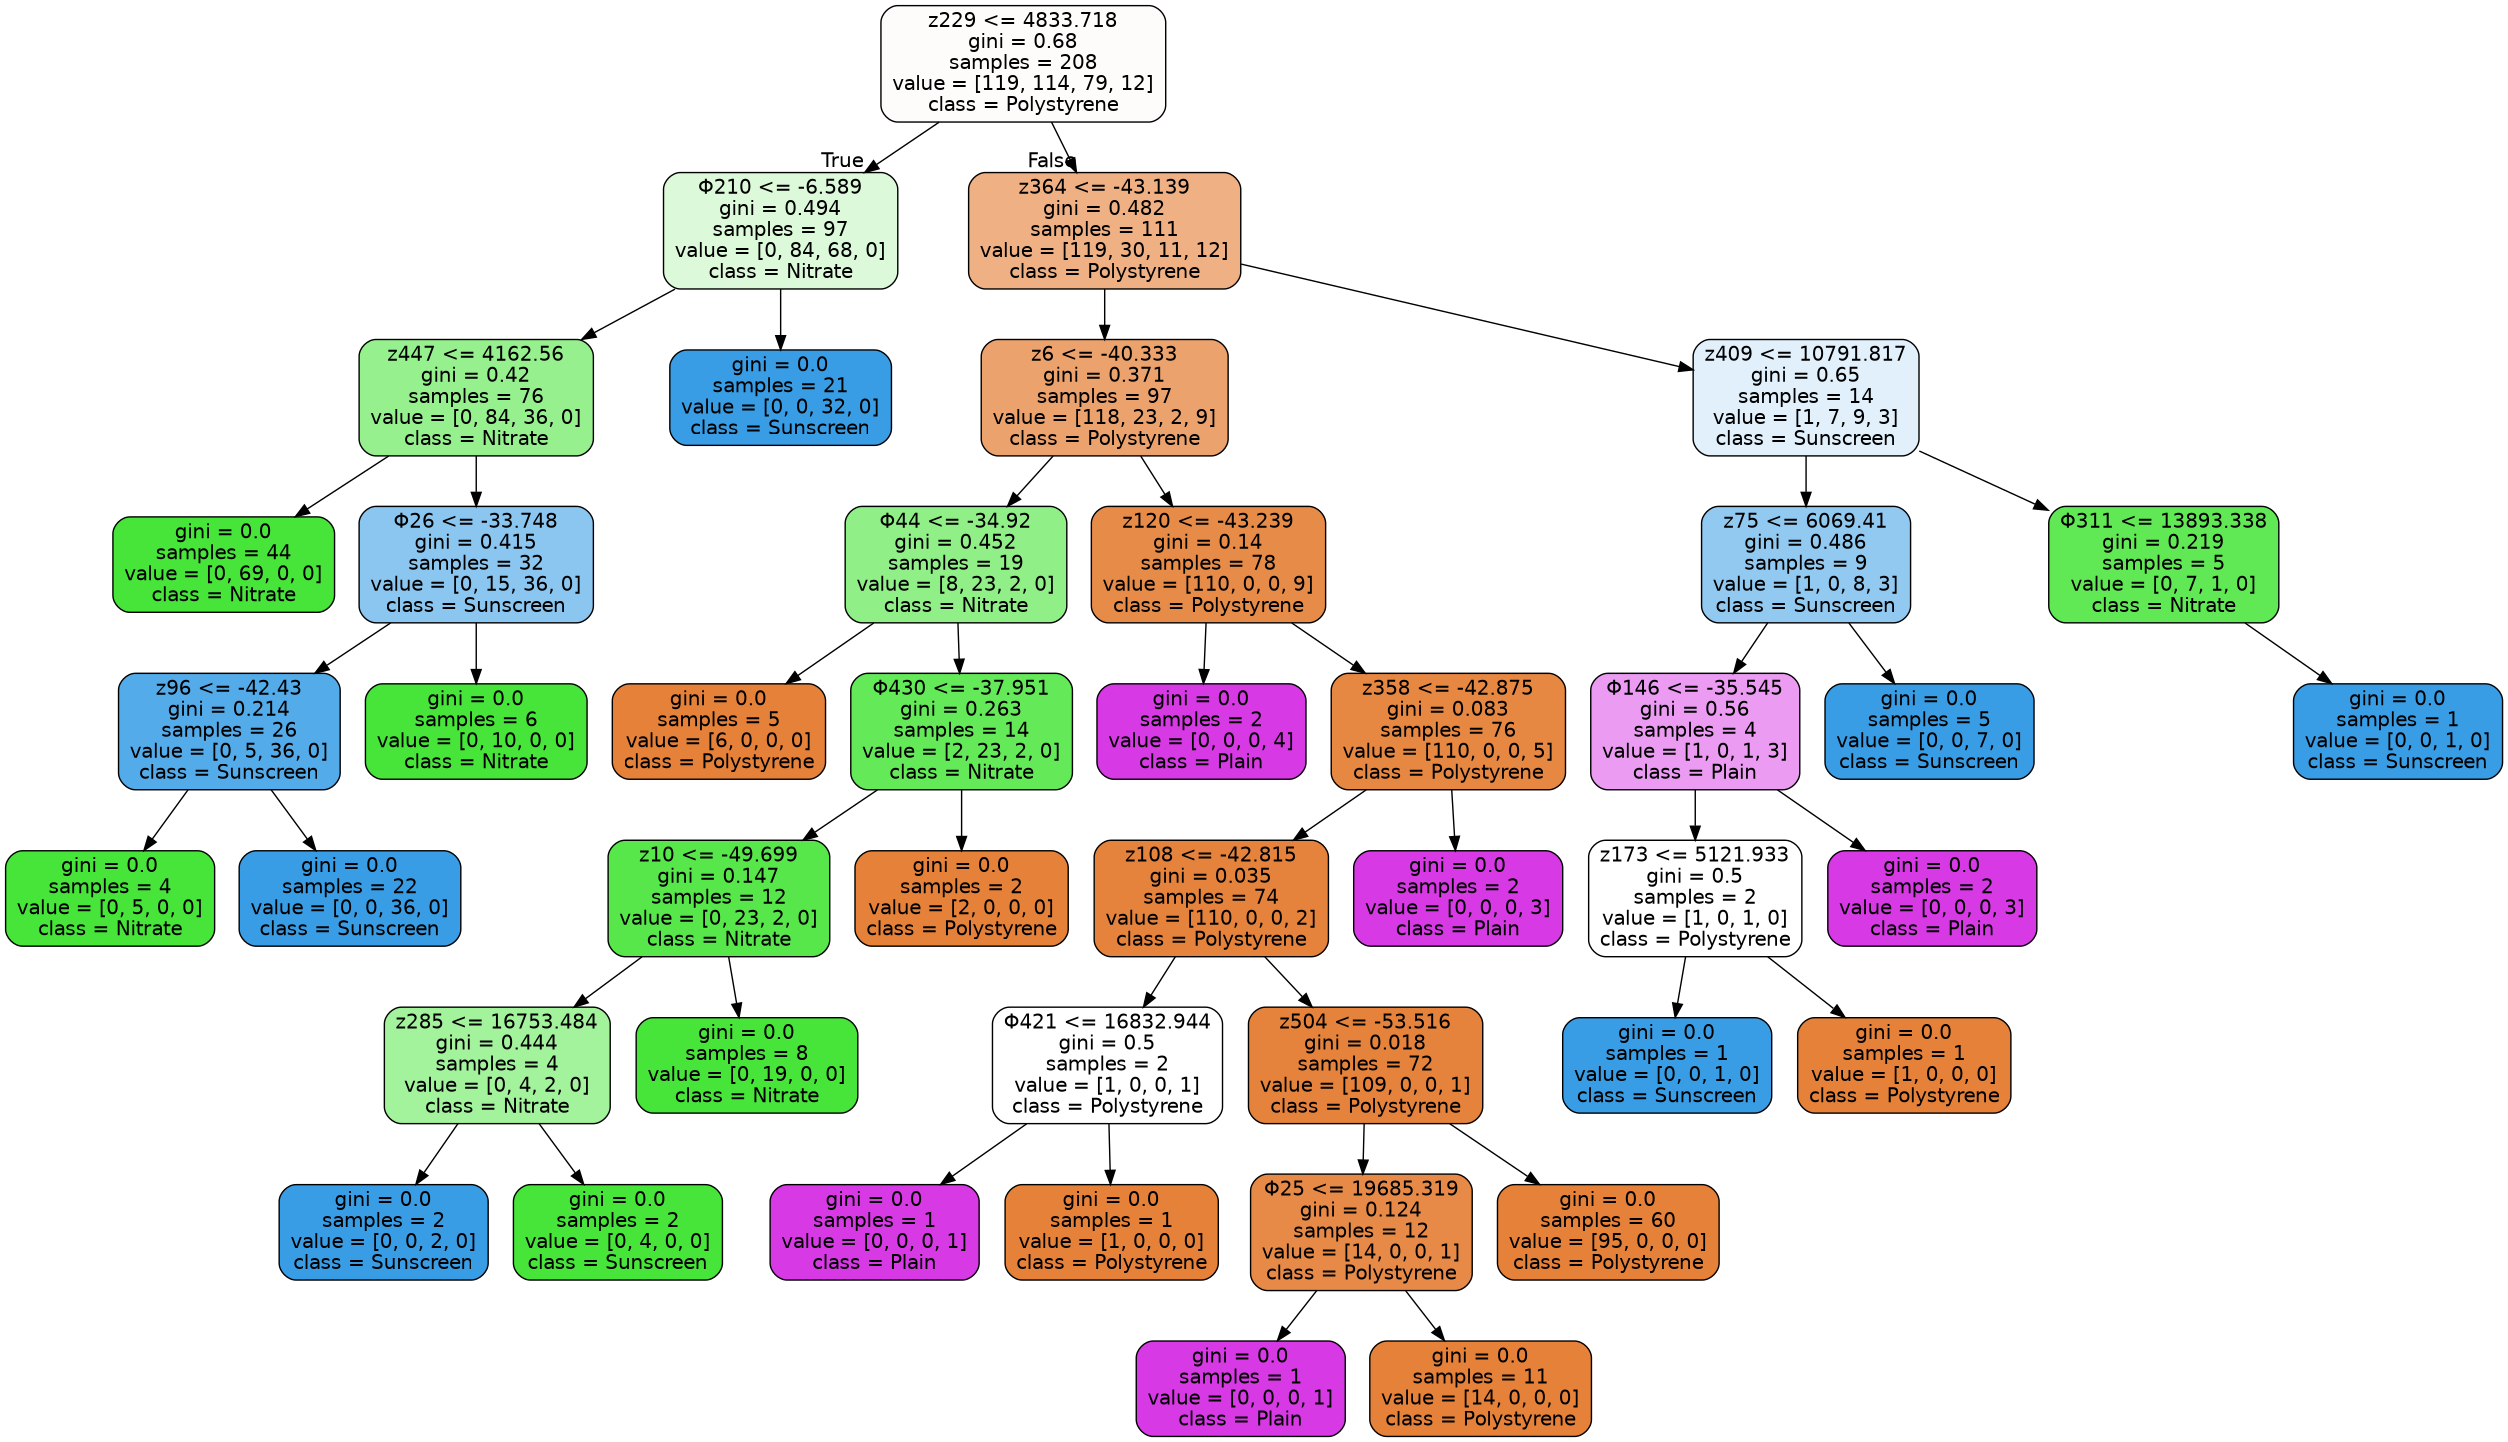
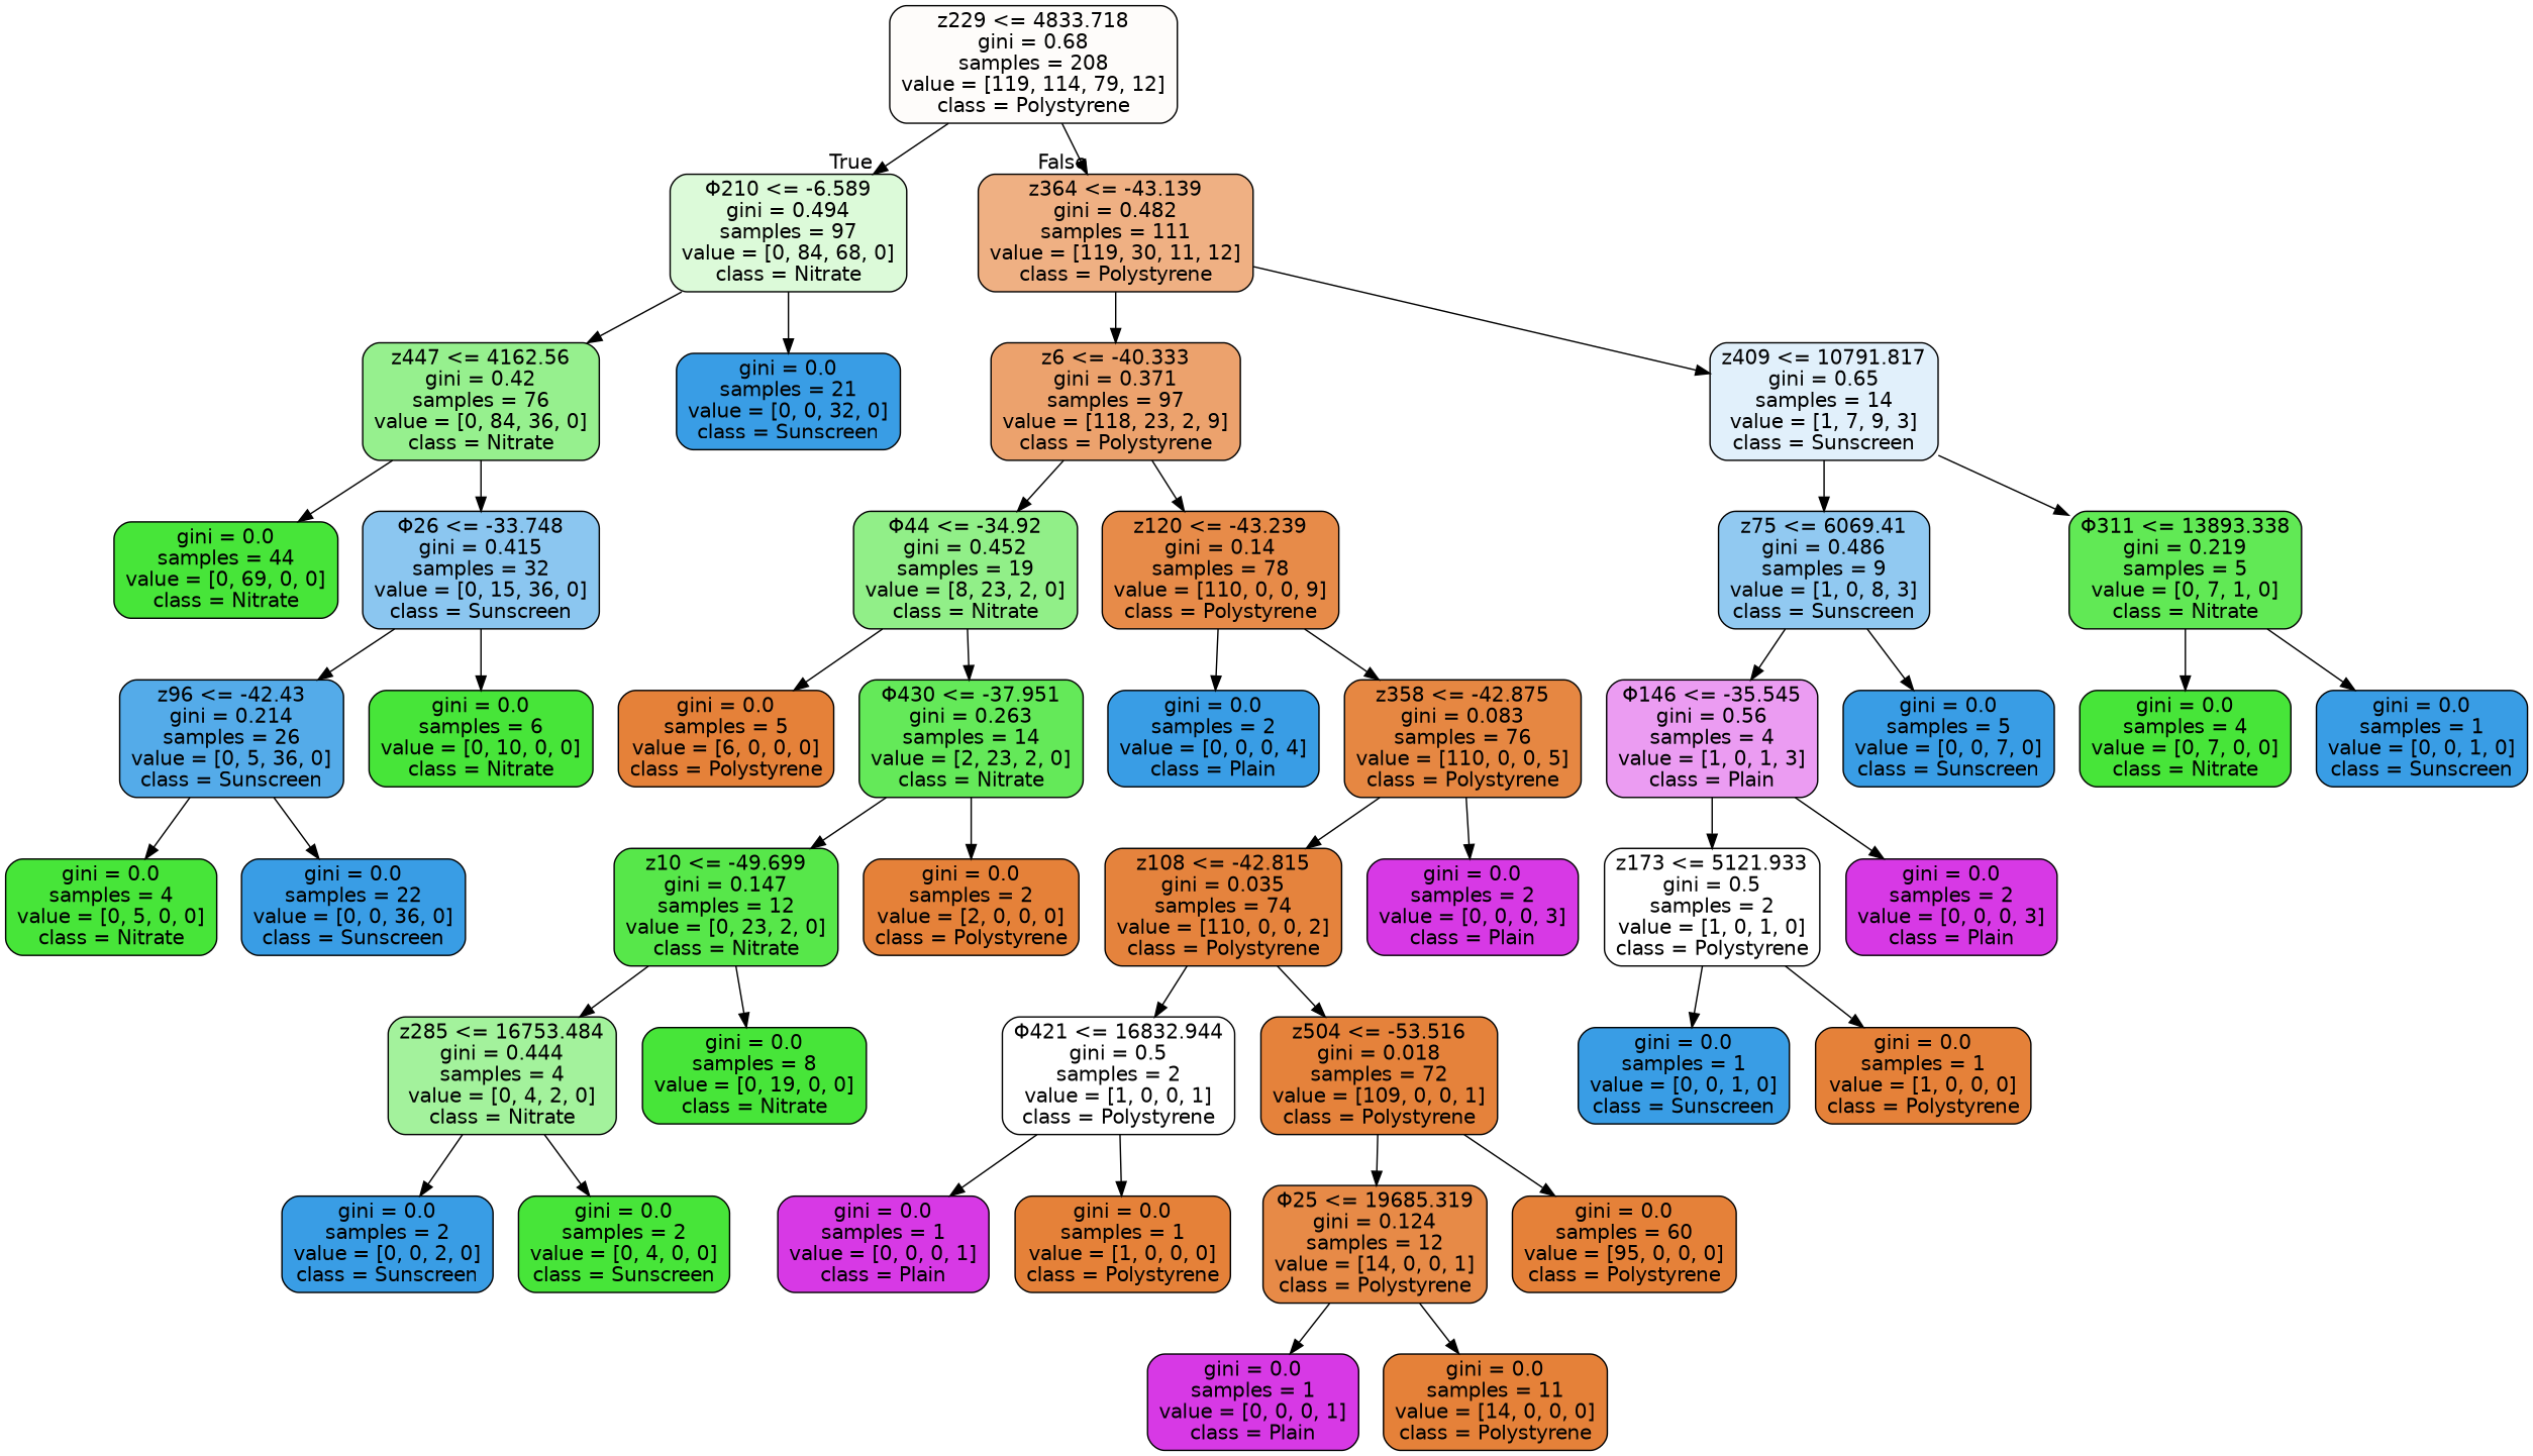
  digraph {
    node [color=black fillcolor="#399de5" fontname=helvetica shape=box style="filled, rounded"]
    edge [fontname=helvetica]
    n1 [fillcolor="#fefcfa" label="z229 <= 4833.718\ngini = 0.68\nsamples = 208\nvalue = [119, 114, 79, 12]\nclass = Polystyrene"]
    n2 [fillcolor="#dcfad9" label="Φ210 <= -6.589\ngini = 0.494\nsamples = 97\nvalue = [0, 84, 68, 0]\nclass = Nitrate"]
    n3 [fillcolor="#efb083" label="z364 <= -43.139\ngini = 0.482\nsamples = 111\nvalue = [119, 30, 11, 12]\nclass = Polystyrene"]
    n4 [fillcolor="#96f08e" label="z447 <= 4162.56\ngini = 0.42\nsamples = 76\nvalue = [0, 84, 36, 0]\nclass = Nitrate"]
    n5 [label="gini = 0.0\nsamples = 21\nvalue = [0, 0, 32, 0]\nclass = Sunscreen"]
    n6 [fillcolor="#eca26d" label="z6 <= -40.333\ngini = 0.371\nsamples = 97\nvalue = [118, 23, 2, 9]\nclass = Polystyrene"]
    n7 [fillcolor="#e1f0fb" label="z409 <= 10791.817\ngini = 0.65\nsamples = 14\nvalue = [1, 7, 9, 3]\nclass = Sunscreen"]
    n8 [fillcolor="#47e539" label="gini = 0.0\nsamples = 44\nvalue = [0, 69, 0, 0]\nclass = Nitrate"]
    n9 [fillcolor="#8bc6f0" label="Φ26 <= -33.748\ngini = 0.415\nsamples = 32\nvalue = [0, 15, 36, 0]\nclass = Sunscreen"]
    n10 [fillcolor="#54abe9" label="z96 <= -42.43\ngini = 0.214\nsamples = 26\nvalue = [0, 5, 36, 0]\nclass = Sunscreen"]
    n11 [fillcolor="#47e539" label="gini = 0.0\nsamples = 6\nvalue = [0, 10, 0, 0]\nclass = Nitrate"]
    n12 [fillcolor="#47e539" label="gini = 0.0\nsamples = 4\nvalue = [0, 5, 0, 0]\nclass = Nitrate"]
    n13 [label="gini = 0.0\nsamples = 22\nvalue = [0, 0, 36, 0]\nclass = Sunscreen"]
    n14 [fillcolor="#91ef88" label="Φ44 <= -34.92\ngini = 0.452\nsamples = 19\nvalue = [8, 23, 2, 0]\nclass = Nitrate"]
    n15 [fillcolor="#e78b49" label="z120 <= -43.239\ngini = 0.14\nsamples = 78\nvalue = [110, 0, 0, 9]\nclass = Polystyrene"]
    n16 [fillcolor="#91c9f1" label="z75 <= 6069.41\ngini = 0.486\nsamples = 9\nvalue = [1, 0, 8, 3]\nclass = Sunscreen"]
    n17 [fillcolor="#61e955" label="Φ311 <= 13893.338\ngini = 0.219\nsamples = 5\nvalue = [0, 7, 1, 0]\nclass = Nitrate"]
    n18 [fillcolor="#e58139" label="gini = 0.0\nsamples = 5\nvalue = [6, 0, 0, 0]\nclass = Polystyrene"]
    n19 [fillcolor="#64e959" label="Φ430 <= -37.951\ngini = 0.263\nsamples = 14\nvalue = [2, 23, 2, 0]\nclass = Nitrate"]
-   n20 [fillcolor="#d739e5" label="gini = 0.0\nsamples = 2\nvalue = [0, 0, 0, 4]\nclass = Plain"]
+   n20 [label="gini = 0.0\nsamples = 2\nvalue = [0, 0, 0, 4]\nclass = Plain"]
    n21 [fillcolor="#e68742" label="z358 <= -42.875\ngini = 0.083\nsamples = 76\nvalue = [110, 0, 0, 5]\nclass = Polystyrene"]
    n22 [fillcolor="#57e74a" label="z10 <= -49.699\ngini = 0.147\nsamples = 12\nvalue = [0, 23, 2, 0]\nclass = Nitrate"]
    n23 [fillcolor="#e58139" label="gini = 0.0\nsamples = 2\nvalue = [2, 0, 0, 0]\nclass = Polystyrene"]
    n24 [fillcolor="#a3f29c" label="z285 <= 16753.484\ngini = 0.444\nsamples = 4\nvalue = [0, 4, 2, 0]\nclass = Nitrate"]
    n25 [fillcolor="#47e539" label="gini = 0.0\nsamples = 8\nvalue = [0, 19, 0, 0]\nclass = Nitrate"]
    n26 [label="gini = 0.0\nsamples = 2\nvalue = [0, 0, 2, 0]\nclass = Sunscreen"]
    n27 [fillcolor="#47e539" label="gini = 0.0\nsamples = 2\nvalue = [0, 4, 0, 0]\nclass = Sunscreen"]
    n28 [fillcolor="#e5833d" label="z108 <= -42.815\ngini = 0.035\nsamples = 74\nvalue = [110, 0, 0, 2]\nclass = Polystyrene"]
    n29 [fillcolor="#d739e5" label="gini = 0.0\nsamples = 2\nvalue = [0, 0, 0, 3]\nclass = Plain"]
    n30 [fillcolor="#ffffff" label="Φ421 <= 16832.944\ngini = 0.5\nsamples = 2\nvalue = [1, 0, 0, 1]\nclass = Polystyrene"]
    n31 [fillcolor="#e5823b" label="z504 <= -53.516\ngini = 0.018\nsamples = 72\nvalue = [109, 0, 0, 1]\nclass = Polystyrene"]
    n32 [fillcolor="#d739e5" label="gini = 0.0\nsamples = 1\nvalue = [0, 0, 0, 1]\nclass = Plain"]
    n33 [fillcolor="#e58139" label="gini = 0.0\nsamples = 1\nvalue = [1, 0, 0, 0]\nclass = Polystyrene"]
    n34 [fillcolor="#e78a47" label="Φ25 <= 19685.319\ngini = 0.124\nsamples = 12\nvalue = [14, 0, 0, 1]\nclass = Polystyrene"]
    n35 [fillcolor="#e58139" label="gini = 0.0\nsamples = 60\nvalue = [95, 0, 0, 0]\nclass = Polystyrene"]
    n36 [fillcolor="#d739e5" label="gini = 0.0\nsamples = 1\nvalue = [0, 0, 0, 1]\nclass = Plain"]
    n37 [fillcolor="#e58139" label="gini = 0.0\nsamples = 11\nvalue = [14, 0, 0, 0]\nclass = Polystyrene"]
    n38 [fillcolor="#eb9cf2" label="Φ146 <= -35.545\ngini = 0.56\nsamples = 4\nvalue = [1, 0, 1, 3]\nclass = Plain"]
    n39 [label="gini = 0.0\nsamples = 5\nvalue = [0, 0, 7, 0]\nclass = Sunscreen"]
+   n40 [fillcolor="#47e539" label="gini = 0.0\nsamples = 4\nvalue = [0, 7, 0, 0]\nclass = Nitrate"]
    n41 [label="gini = 0.0\nsamples = 1\nvalue = [0, 0, 1, 0]\nclass = Sunscreen"]
    n42 [fillcolor="#ffffff" label="z173 <= 5121.933\ngini = 0.5\nsamples = 2\nvalue = [1, 0, 1, 0]\nclass = Polystyrene"]
    n43 [fillcolor="#d739e5" label="gini = 0.0\nsamples = 2\nvalue = [0, 0, 0, 3]\nclass = Plain"]
    n44 [label="gini = 0.0\nsamples = 1\nvalue = [0, 0, 1, 0]\nclass = Sunscreen"]
    n45 [fillcolor="#e58139" label="gini = 0.0\nsamples = 1\nvalue = [1, 0, 0, 0]\nclass = Polystyrene"]
    n1 -> n2 [headlabel=True labelangle=45 labeldistance=2.5]
    n1 -> n3 [headlabel=False labelangle=-45 labeldistance=2.5]
    n2 -> n4
    n2 -> n5
    n3 -> n6
    n3 -> n7
    n4 -> n8
    n4 -> n9
    n6 -> n14
    n6 -> n15
    n7 -> n16
    n7 -> n17
    n9 -> n10
    n9 -> n11
    n10 -> n12
    n10 -> n13
    n14 -> n18
    n14 -> n19
    n15 -> n20
    n15 -> n21
    n16 -> n38
    n16 -> n39
+   n17 -> n40
    n17 -> n41
    n19 -> n22
    n19 -> n23
    n21 -> n28
    n21 -> n29
    n22 -> n24
    n22 -> n25
    n24 -> n26
    n24 -> n27
    n28 -> n30
    n28 -> n31
    n30 -> n32
    n30 -> n33
    n31 -> n34
    n31 -> n35
    n34 -> n36
    n34 -> n37
    n38 -> n42
    n38 -> n43
    n42 -> n44
    n42 -> n45
  }
